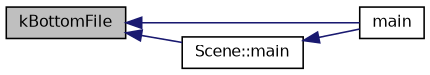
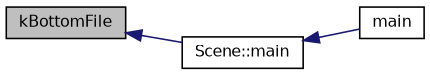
  digraph {
    rankdir=LR
    node [color=black fillcolor=white fontname=Helvetica fontsize=10 shape=record style=filled]
    edge [color=midnightblue dir=back fontname=Helvetica fontsize=10 labelfontname=Helvetica labelfontsize=10 style=solid]
    n1 [fillcolor=grey75 fontcolor=black height=0.2 label=kBottomFile width=0.4]
    n2 [height=0.2 label=main width=0.4]
    n3 [height=0.2 label="Scene::main" width=0.4]
-   n1 -> n2
    n1 -> n3
    n3 -> n2
  }
